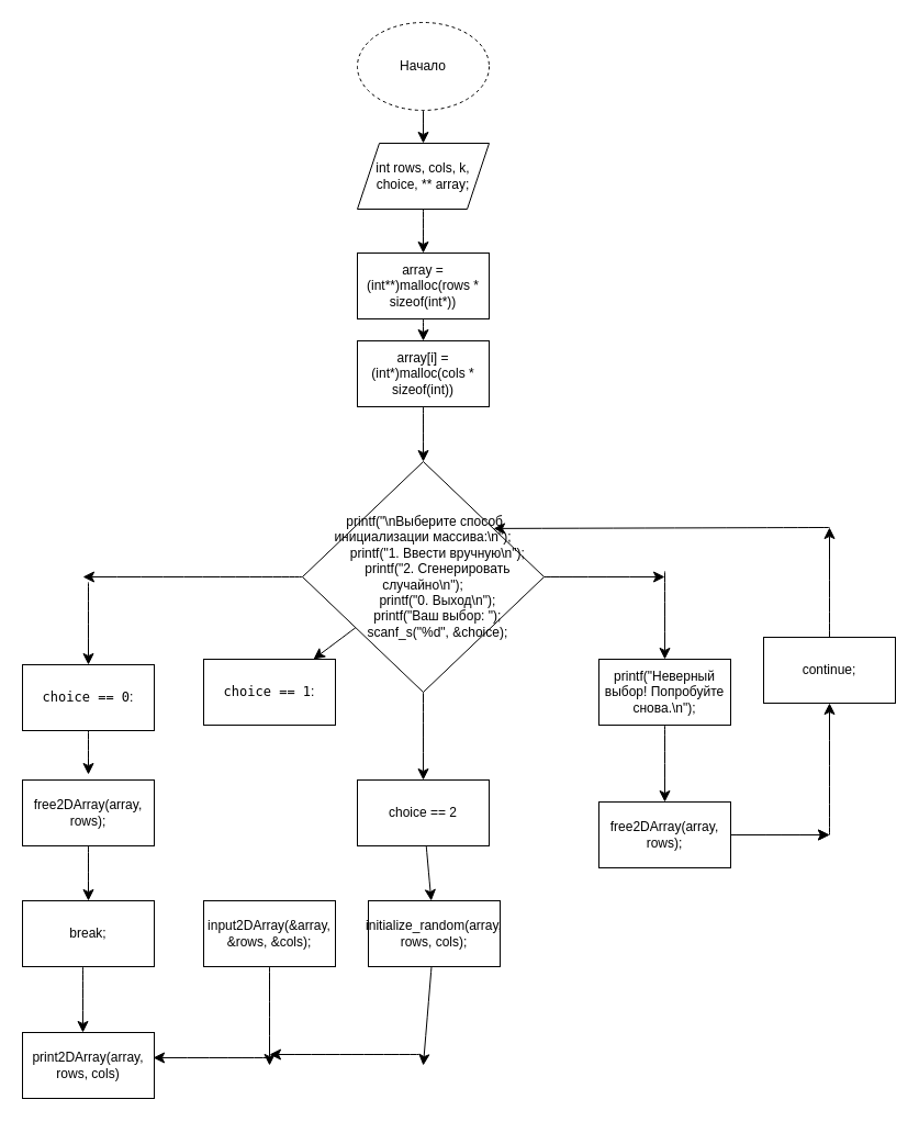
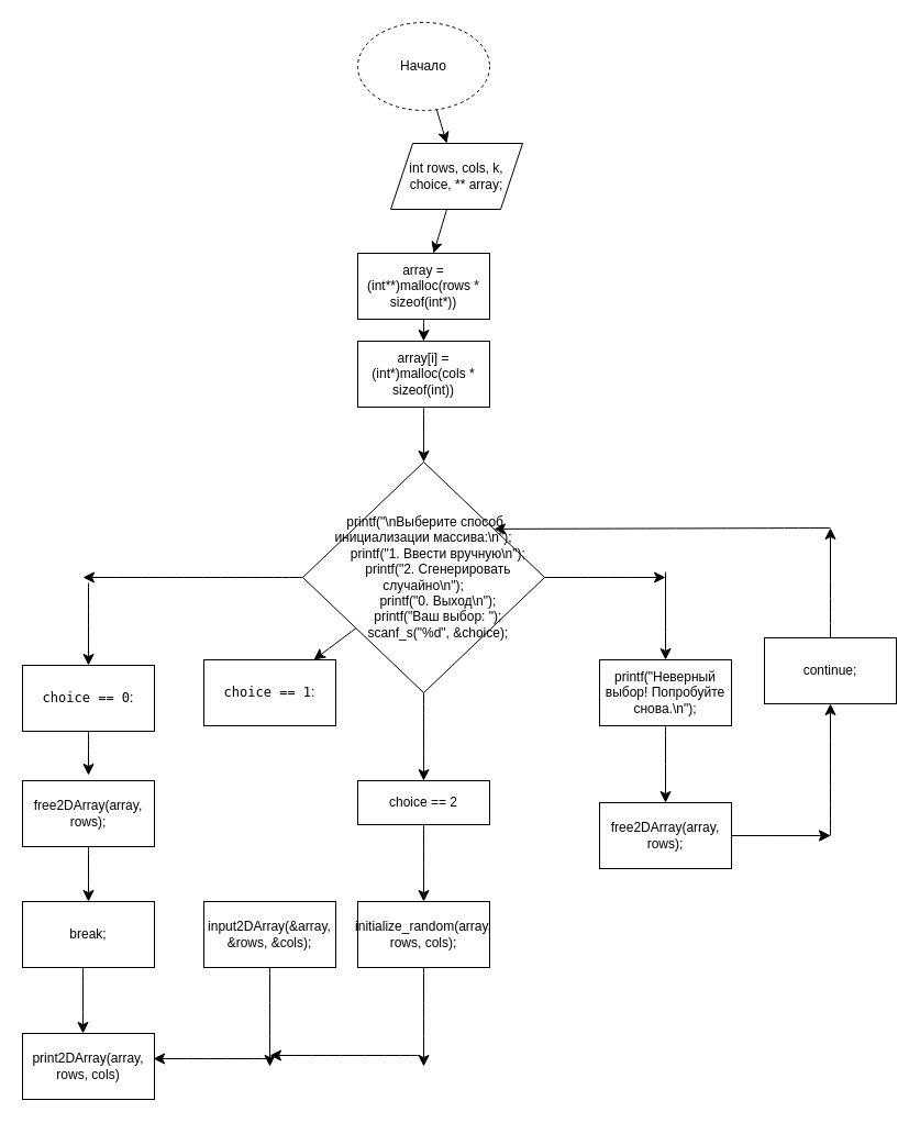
  <mxCell id="0" />
  <mxCell id="1" parent="0" />
  <mxCell id="2" style="edgeStyle=none;curved=1;rounded=0;orthogonalLoop=1;jettySize=auto;html=1;fontSize=12;startSize=8;endSize=8;" edge="1" parent="1" source="3" target="5"><mxGeometry relative="1" as="geometry"><mxPoint x="385" y="160" as="targetPoint" /></mxGeometry></mxCell>
  <mxCell id="3" value="Начало" style="ellipse;whiteSpace=wrap;html=1;dashed=1;" vertex="1" parent="1"><mxGeometry x="325" y="20" width="120" height="80" as="geometry" /></mxCell>
  <mxCell id="4" style="edgeStyle=none;curved=1;rounded=0;orthogonalLoop=1;jettySize=auto;html=1;fontSize=12;startSize=8;endSize=8;" edge="1" parent="1" source="5" target="7"><mxGeometry relative="1" as="geometry"><mxPoint x="385" y="260" as="targetPoint" /></mxGeometry></mxCell>
- <mxCell id="5" value="int rows, cols, k, choice, ** array;" style="shape=parallelogram;perimeter=parallelogramPerimeter;whiteSpace=wrap;html=1;fixedSize=1;" vertex="1" parent="1"><mxGeometry x="325" y="130" width="120" height="60" as="geometry" /></mxCell>
+ <mxCell id="5" value="int rows, cols, k, choice, ** array;" style="shape=parallelogram;perimeter=parallelogramPerimeter;whiteSpace=wrap;html=1;fixedSize=1;" vertex="1" parent="1"><mxGeometry x="355" y="130" width="120" height="60" as="geometry" /></mxCell>
  <mxCell id="6" style="edgeStyle=none;curved=1;rounded=0;orthogonalLoop=1;jettySize=auto;html=1;fontSize=12;startSize=8;endSize=8;" edge="1" parent="1" source="7" target="9"><mxGeometry relative="1" as="geometry"><mxPoint x="385" y="350" as="targetPoint" /></mxGeometry></mxCell>
  <mxCell id="7" value="array = (int**)malloc(rows * sizeof(int*))" style="rounded=0;whiteSpace=wrap;html=1;" vertex="1" parent="1"><mxGeometry x="325" y="230" width="120" height="60" as="geometry" /></mxCell>
  <mxCell id="8" style="edgeStyle=none;curved=1;rounded=0;orthogonalLoop=1;jettySize=auto;html=1;fontSize=12;startSize=8;endSize=8;" edge="1" parent="1" source="9" target="13"><mxGeometry relative="1" as="geometry"><mxPoint x="385" y="430" as="targetPoint" /></mxGeometry></mxCell>
  <mxCell id="9" value="array[i] = (int*)malloc(cols * sizeof(int))" style="rounded=0;whiteSpace=wrap;html=1;" vertex="1" parent="1"><mxGeometry x="325" y="310" width="120" height="60" as="geometry" /></mxCell>
  <mxCell id="10" style="edgeStyle=none;curved=1;rounded=0;orthogonalLoop=1;jettySize=auto;html=1;fontSize=12;startSize=8;endSize=8;" edge="1" parent="1" source="13"><mxGeometry relative="1" as="geometry"><mxPoint x="75" y="525" as="targetPoint" /></mxGeometry></mxCell>
  <mxCell id="11" style="edgeStyle=none;curved=1;rounded=0;orthogonalLoop=1;jettySize=auto;html=1;fontSize=12;startSize=8;endSize=8;" edge="1" parent="1" source="13" target="26"><mxGeometry relative="1" as="geometry"><mxPoint x="385" y="660" as="targetPoint" /></mxGeometry></mxCell>
  <mxCell id="12" style="edgeStyle=none;curved=1;rounded=0;orthogonalLoop=1;jettySize=auto;html=1;fontSize=12;startSize=8;endSize=8;" edge="1" parent="1" source="13"><mxGeometry relative="1" as="geometry"><mxPoint x="605" y="525" as="targetPoint" /></mxGeometry></mxCell>
  <mxCell id="13" value="&lt;div&gt;&amp;nbsp;printf(&quot;\nВыберите способ инициализации массива:\n&quot;);&lt;/div&gt;&lt;div&gt;&amp;nbsp; &amp;nbsp; &amp;nbsp; &amp;nbsp; printf(&quot;1. Ввести вручную\n&quot;);&lt;/div&gt;&lt;div&gt;&amp;nbsp; &amp;nbsp; &amp;nbsp; &amp;nbsp; printf(&quot;2. Сгенерировать случайно\n&quot;);&lt;/div&gt;&lt;div&gt;&amp;nbsp; &amp;nbsp; &amp;nbsp; &amp;nbsp; printf(&quot;0. Выход\n&quot;);&lt;/div&gt;&lt;div&gt;&amp;nbsp; &amp;nbsp; &amp;nbsp; &amp;nbsp; printf(&quot;Ваш выбор: &quot;);&lt;/div&gt;&lt;div&gt;&amp;nbsp; &amp;nbsp; &amp;nbsp; &amp;nbsp; scanf_s(&quot;%d&quot;, &amp;amp;choice);&lt;/div&gt;" style="rhombus;whiteSpace=wrap;html=1;" vertex="1" parent="1"><mxGeometry x="275" y="420" width="220" height="210" as="geometry" /></mxCell>
  <mxCell id="14" value="" style="endArrow=classic;html=1;rounded=0;fontSize=12;startSize=8;endSize=8;curved=1;" edge="1" parent="1" target="16"><mxGeometry width="50" height="50" relative="1" as="geometry"><mxPoint x="80" y="530" as="sourcePoint" /><mxPoint x="80" y="605" as="targetPoint" /></mxGeometry></mxCell>
  <mxCell id="15" style="edgeStyle=none;curved=1;rounded=0;orthogonalLoop=1;jettySize=auto;html=1;fontSize=12;startSize=8;endSize=8;" edge="1" parent="1" source="16"><mxGeometry relative="1" as="geometry"><mxPoint x="80" y="705" as="targetPoint" /></mxGeometry></mxCell>
  <mxCell id="16" value="&lt;code&gt;choice == 0&lt;/code&gt;:" style="rounded=0;whiteSpace=wrap;html=1;" vertex="1" parent="1"><mxGeometry x="20" y="605" width="120" height="60" as="geometry" /></mxCell>
  <mxCell id="17" style="edgeStyle=none;curved=1;rounded=0;orthogonalLoop=1;jettySize=auto;html=1;fontSize=12;startSize=8;endSize=8;" edge="1" parent="1" source="18" target="19"><mxGeometry relative="1" as="geometry"><mxPoint x="80" y="830" as="targetPoint" /></mxGeometry></mxCell>
  <mxCell id="18" value="free2DArray(array, rows);" style="rounded=0;whiteSpace=wrap;html=1;" vertex="1" parent="1"><mxGeometry x="20" y="710" width="120" height="60" as="geometry" /></mxCell>
  <mxCell id="19" value="break;" style="rounded=0;whiteSpace=wrap;html=1;" vertex="1" parent="1"><mxGeometry x="20" y="820" width="120" height="60" as="geometry" /></mxCell>
  <mxCell id="20" value="" style="endArrow=classic;html=1;rounded=0;fontSize=12;startSize=8;endSize=8;curved=1;" edge="1" parent="1" source="13" target="21"><mxGeometry width="50" height="50" relative="1" as="geometry"><mxPoint x="275" y="620" as="sourcePoint" /><mxPoint x="265" y="600" as="targetPoint" /></mxGeometry></mxCell>
  <mxCell id="21" value="&lt;code&gt;choice == 1&lt;/code&gt;:" style="rounded=0;whiteSpace=wrap;html=1;" vertex="1" parent="1"><mxGeometry x="185" y="600" width="120" height="60" as="geometry" /></mxCell>
  <mxCell id="22" style="edgeStyle=none;curved=1;rounded=0;orthogonalLoop=1;jettySize=auto;html=1;entryX=0.5;entryY=0;entryDx=0;entryDy=0;fontSize=12;startSize=8;endSize=8;" edge="1" parent="1" source="18" target="18"><mxGeometry relative="1" as="geometry" /></mxCell>
  <mxCell id="23" style="edgeStyle=none;curved=1;rounded=0;orthogonalLoop=1;jettySize=auto;html=1;fontSize=12;startSize=8;endSize=8;" edge="1" parent="1" source="24"><mxGeometry relative="1" as="geometry"><mxPoint x="245" y="970" as="targetPoint" /></mxGeometry></mxCell>
  <mxCell id="24" value="input2DArray(&amp;amp;array, &amp;amp;rows, &amp;amp;cols);" style="rounded=0;whiteSpace=wrap;html=1;" vertex="1" parent="1"><mxGeometry x="185" y="820" width="120" height="60" as="geometry" /></mxCell>
  <mxCell id="25" style="edgeStyle=none;curved=1;rounded=0;orthogonalLoop=1;jettySize=auto;html=1;fontSize=12;startSize=8;endSize=8;" edge="1" parent="1" source="26" target="28"><mxGeometry relative="1" as="geometry"><mxPoint x="385" y="820" as="targetPoint" /></mxGeometry></mxCell>
- <mxCell id="26" value="choice == 2" style="rounded=0;whiteSpace=wrap;html=1;" vertex="1" parent="1"><mxGeometry x="325" y="710" width="120" height="60" as="geometry" /></mxCell>
+ <mxCell id="26" value="choice == 2" style="rounded=0;whiteSpace=wrap;html=1;" vertex="1" parent="1"><mxGeometry x="325" y="710" width="120" height="40" as="geometry" /></mxCell>
  <mxCell id="27" style="edgeStyle=none;curved=1;rounded=0;orthogonalLoop=1;jettySize=auto;html=1;fontSize=12;startSize=8;endSize=8;" edge="1" parent="1" source="28"><mxGeometry relative="1" as="geometry"><mxPoint x="385" y="970" as="targetPoint" /></mxGeometry></mxCell>
- <mxCell id="28" value="initialize_random(array, rows, cols);" style="rounded=0;whiteSpace=wrap;html=1;" vertex="1" parent="1"><mxGeometry x="335" y="820" width="120" height="60" as="geometry" /></mxCell>
+ <mxCell id="28" value="initialize_random(array, rows, cols);" style="rounded=0;whiteSpace=wrap;html=1;" vertex="1" parent="1"><mxGeometry x="325" y="820" width="120" height="60" as="geometry" /></mxCell>
  <mxCell id="29" value="" style="endArrow=classic;html=1;rounded=0;fontSize=12;startSize=8;endSize=8;curved=1;" edge="1" parent="1" target="31"><mxGeometry width="50" height="50" relative="1" as="geometry"><mxPoint x="605" y="520" as="sourcePoint" /><mxPoint x="605" y="610" as="targetPoint" /></mxGeometry></mxCell>
  <mxCell id="30" style="edgeStyle=none;curved=1;rounded=0;orthogonalLoop=1;jettySize=auto;html=1;fontSize=12;startSize=8;endSize=8;" edge="1" parent="1" source="31" target="33"><mxGeometry relative="1" as="geometry"><mxPoint x="605" y="720" as="targetPoint" /></mxGeometry></mxCell>
  <mxCell id="31" value="printf(&quot;Неверный выбор! Попробуйте снова.\n&quot;);" style="rounded=0;whiteSpace=wrap;html=1;" vertex="1" parent="1"><mxGeometry x="545" y="600" width="120" height="60" as="geometry" /></mxCell>
  <mxCell id="32" style="edgeStyle=none;curved=1;rounded=0;orthogonalLoop=1;jettySize=auto;html=1;fontSize=12;startSize=8;endSize=8;" edge="1" parent="1" source="33"><mxGeometry relative="1" as="geometry"><mxPoint x="755" y="760" as="targetPoint" /></mxGeometry></mxCell>
  <mxCell id="33" value="free2DArray(array, rows);" style="rounded=0;whiteSpace=wrap;html=1;" vertex="1" parent="1"><mxGeometry x="545" y="730" width="120" height="60" as="geometry" /></mxCell>
  <mxCell id="34" style="edgeStyle=none;curved=1;rounded=0;orthogonalLoop=1;jettySize=auto;html=1;fontSize=12;startSize=8;endSize=8;" edge="1" parent="1" source="33"><mxGeometry relative="1" as="geometry"><mxPoint x="755" y="760" as="targetPoint" /><mxPoint x="665" y="760" as="sourcePoint" /></mxGeometry></mxCell>
  <mxCell id="35" value="" style="endArrow=classic;html=1;rounded=0;fontSize=12;startSize=8;endSize=8;curved=1;" edge="1" parent="1" target="38"><mxGeometry width="50" height="50" relative="1" as="geometry"><mxPoint x="755" y="760" as="sourcePoint" /><mxPoint x="755" y="480" as="targetPoint" /></mxGeometry></mxCell>
  <mxCell id="36" value="" style="endArrow=classic;html=1;rounded=0;fontSize=12;startSize=8;endSize=8;curved=1;entryX=0.791;entryY=0.29;entryDx=0;entryDy=0;entryPerimeter=0;" edge="1" parent="1" target="13"><mxGeometry width="50" height="50" relative="1" as="geometry"><mxPoint x="755" y="480" as="sourcePoint" /><mxPoint x="655" y="480" as="targetPoint" /></mxGeometry></mxCell>
  <mxCell id="37" style="edgeStyle=none;curved=1;rounded=0;orthogonalLoop=1;jettySize=auto;html=1;fontSize=12;startSize=8;endSize=8;" edge="1" parent="1" source="38"><mxGeometry relative="1" as="geometry"><mxPoint x="755" y="480" as="targetPoint" /></mxGeometry></mxCell>
  <mxCell id="38" value="continue;" style="rounded=0;whiteSpace=wrap;html=1;" vertex="1" parent="1"><mxGeometry x="695" y="580" width="120" height="60" as="geometry" /></mxCell>
  <mxCell id="39" value="print2DArray(array, rows, cols)" style="rounded=0;whiteSpace=wrap;html=1;" vertex="1" parent="1"><mxGeometry x="20" y="940" width="120" height="60" as="geometry" /></mxCell>
  <mxCell id="40" value="" style="endArrow=classic;html=1;rounded=0;fontSize=12;startSize=8;endSize=8;curved=1;" edge="1" parent="1"><mxGeometry width="50" height="50" relative="1" as="geometry"><mxPoint x="75" y="880" as="sourcePoint" /><mxPoint x="75" y="940" as="targetPoint" /></mxGeometry></mxCell>
  <mxCell id="41" value="" style="endArrow=classic;html=1;rounded=0;fontSize=12;startSize=8;endSize=8;curved=1;entryX=0.992;entryY=0.383;entryDx=0;entryDy=0;entryPerimeter=0;" edge="1" parent="1" target="39"><mxGeometry width="50" height="50" relative="1" as="geometry"><mxPoint x="245" y="963" as="sourcePoint" /><mxPoint x="225" y="920" as="targetPoint" /></mxGeometry></mxCell>
  <mxCell id="42" value="" style="endArrow=classic;html=1;rounded=0;fontSize=12;startSize=8;endSize=8;curved=1;" edge="1" parent="1"><mxGeometry width="50" height="50" relative="1" as="geometry"><mxPoint x="381" y="960" as="sourcePoint" /><mxPoint x="245" y="960" as="targetPoint" /></mxGeometry></mxCell>
